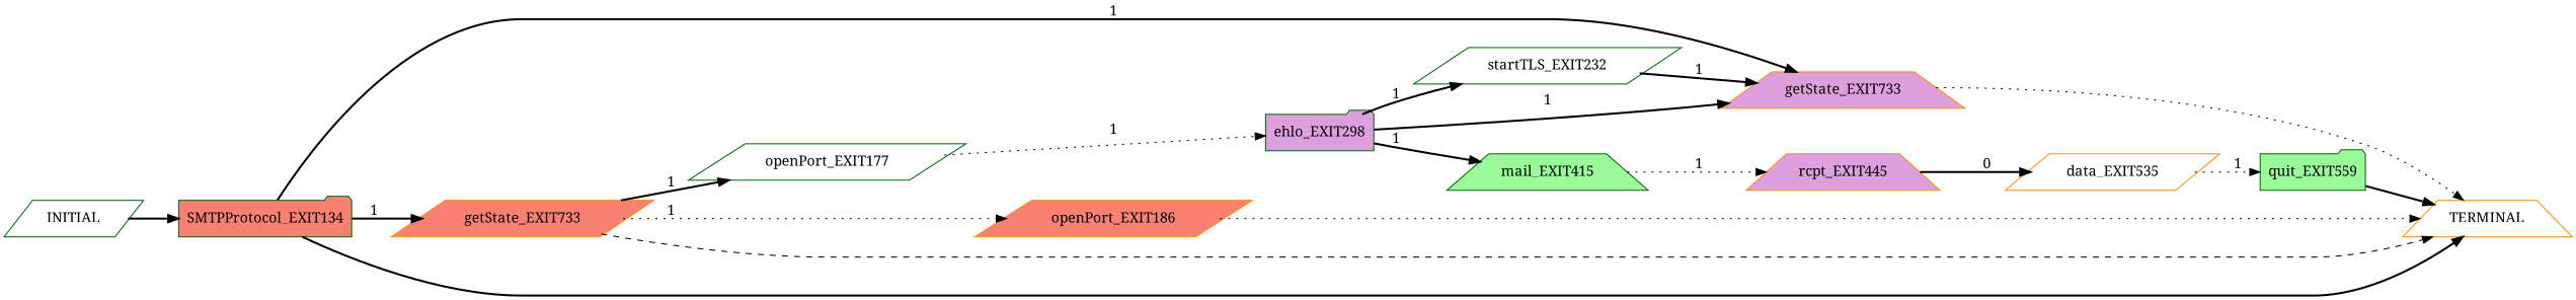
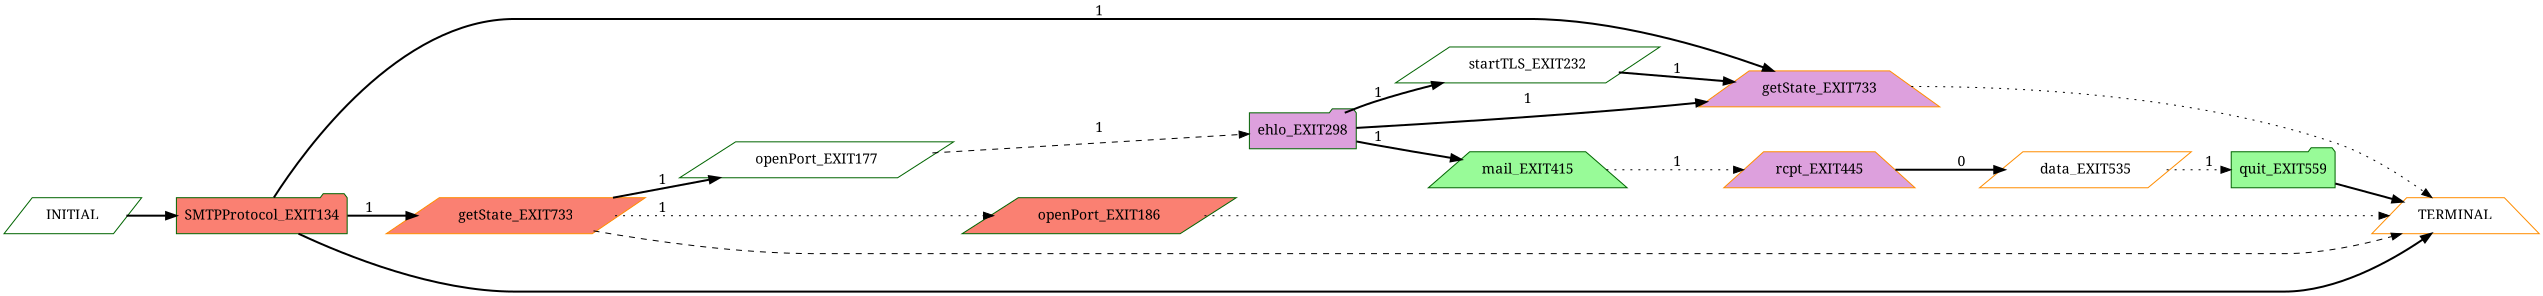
  digraph {
    fontname="Noto Serif"
    rankdir=LR
    node [color=darkgreen fillcolor=white fontname="Noto Serif" shape=parallelogram style=filled]
    edge [fontname="Noto Serif" style=bold]
    n1 [fillcolor=salmon label=SMTPProtocol_EXIT134 shape=folder]
    n2 [color=darkorange fillcolor=plum label=getState_EXIT733 shape=trapezium]
    n3 [color=darkorange fillcolor=salmon label=getState_EXIT733]
    n4 [color=darkorange label=TERMINAL shape=trapezium]
    n5 [label=openPort_EXIT177]
-   n6 [color=darkorange fillcolor=salmon label=openPort_EXIT186]
+   n6 [fillcolor=salmon label=openPort_EXIT186]
    n7 [fillcolor=plum label=ehlo_EXIT298 shape=folder]
    n8 [color=darkorange label=data_EXIT535]
    n9 [fillcolor=palegreen label=quit_EXIT559 shape=folder]
    n10 [fillcolor=palegreen label=mail_EXIT415 shape=trapezium]
    n11 [label=startTLS_EXIT232]
    n12 [color=darkorange fillcolor=plum label=rcpt_EXIT445 shape=trapezium]
    n13 [label=INITIAL]
    n1 -> n2 [label=1]
    n1 -> n3 [label=1]
    n1 -> n4
    n2 -> n4 [style=dotted]
    n3 -> n4 [style=dashed]
    n3 -> n5 [label=1]
    n3 -> n6 [label=1 style=dotted]
-   n5 -> n7 [label=1 style=dotted]
+   n5 -> n7 [label=1 style=dashed]
    n6 -> n4 [style=dotted]
    n7 -> n2 [label=1]
    n7 -> n10 [label=1]
    n7 -> n11 [label=1]
    n8 -> n9 [label=1 style=dotted]
    n9 -> n4
    n10 -> n12 [label=1 style=dotted]
    n11 -> n2 [label=1]
    n12 -> n8 [label=0]
    n13 -> n1
  }
